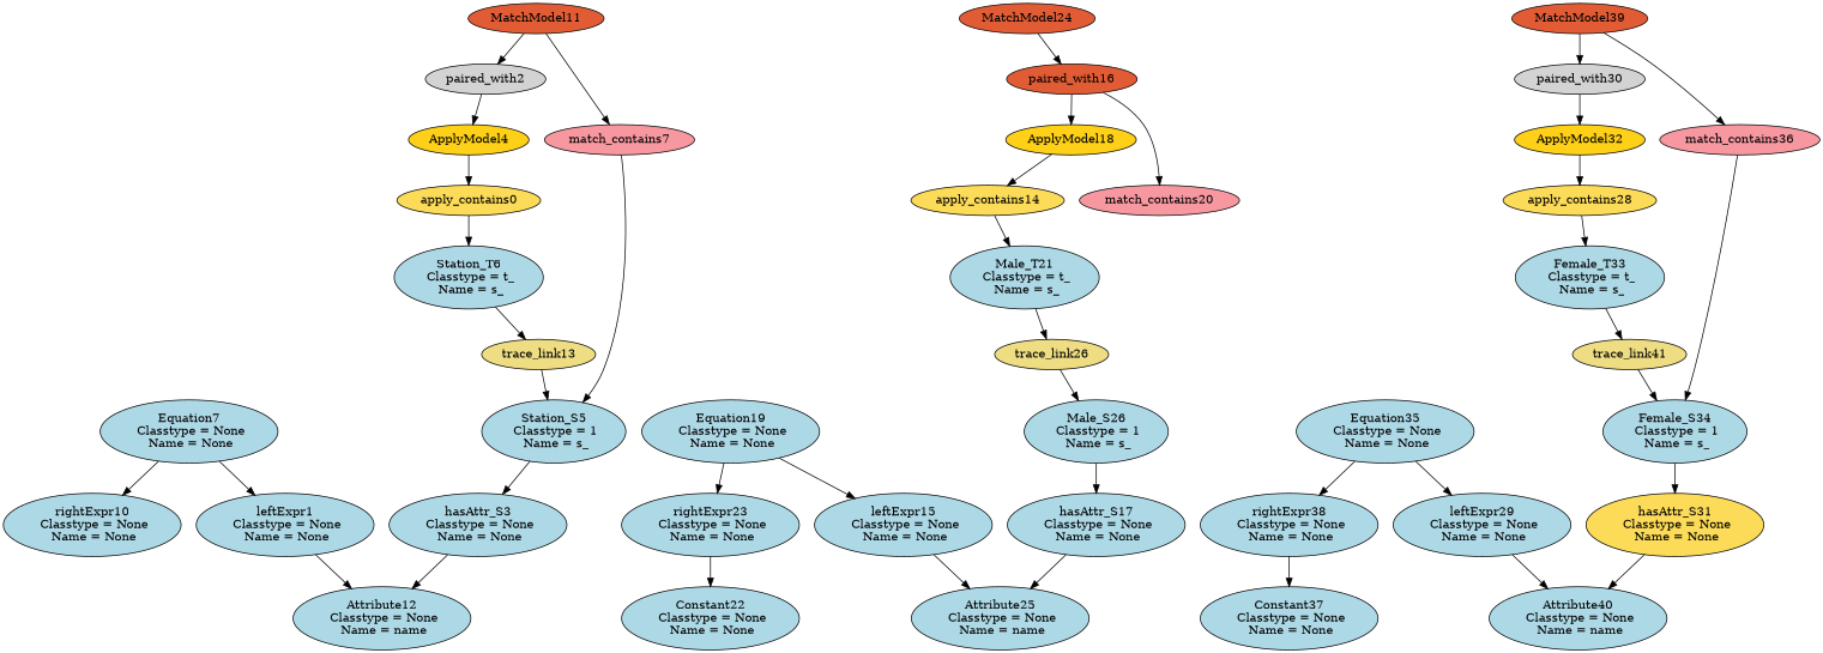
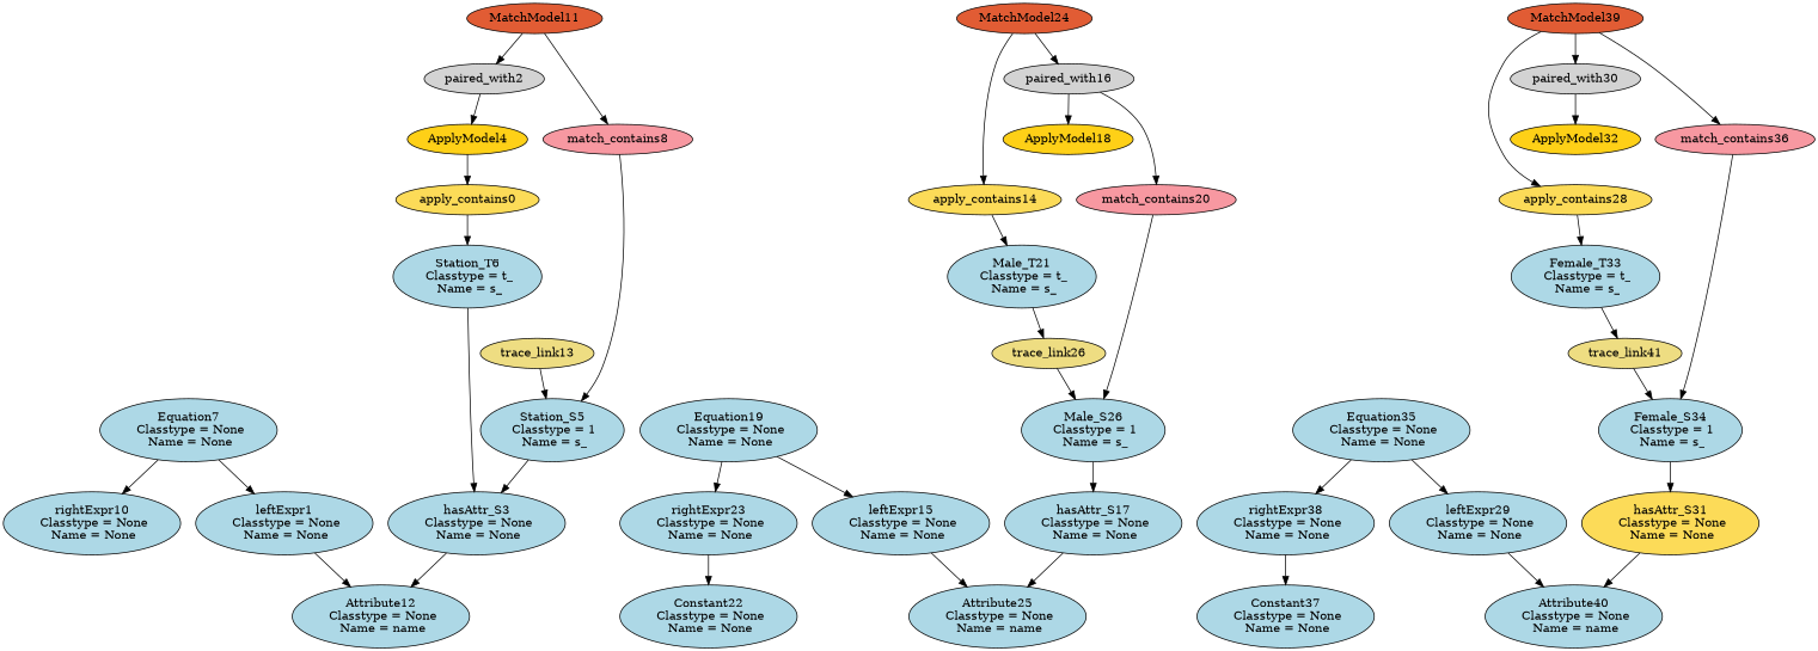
  digraph {
    node [fillcolor=lightblue style=filled]
    apply_contains0 [fillcolor="#FCDB58"]
    "Station_T6\n Classtype = t_\n Name = s_"
    trace_link13 [fillcolor=lightgoldenrod]
    "leftExpr1\n Classtype = None\n Name = None"
    "Attribute12\n Classtype = None\n Name = name"
    paired_with2 [fillcolor=lightgray]
    ApplyModel4 [fillcolor="#FED017"]
    "hasAttr_S3\n Classtype = None\n Name = None"
    "Station_S5\n Classtype = 1\n Name = s_"
    "Equation7\n Classtype = None\n Name = None"
    "rightExpr10\n Classtype = None\n Name = None"
-   match_contains8 [fillcolor="#F798A1" label=match_contains7]
+   match_contains8 [fillcolor="#F798A1"]
    MatchModel11 [fillcolor="#E15C34"]
    apply_contains14 [fillcolor="#FCDB58"]
    "Male_T21\n Classtype = t_\n Name = s_"
    n16 [fillcolor=lightgoldenrod label=trace_link26]
    "leftExpr15\n Classtype = None\n Name = None"
    "Attribute25\n Classtype = None\n Name = name"
-   paired_with16 [fillcolor="#E15C34"]
+   paired_with16 [fillcolor=lightgray]
    ApplyModel18 [fillcolor="#FED017"]
    match_contains20 [fillcolor="#F798A1"]
    "hasAttr_S17\n Classtype = None\n Name = None"
    "Equation19\n Classtype = None\n Name = None"
    "rightExpr23\n Classtype = None\n Name = None"
    "Constant22\n Classtype = None\n Name = None"
    "Male_S26\n Classtype = 1\n Name = s_"
    MatchModel24 [fillcolor="#E15C34"]
    apply_contains28 [fillcolor="#FCDB58"]
    "Female_T33\n Classtype = t_\n Name = s_"
    trace_link41 [fillcolor=lightgoldenrod]
    "leftExpr29\n Classtype = None\n Name = None"
    "Attribute40\n Classtype = None\n Name = name"
    paired_with30 [fillcolor=lightgray]
    ApplyModel32 [fillcolor="#FED017"]
    "hasAttr_S31\n Classtype = None\n Name = None" [fillcolor="#FCDB58"]
    "Female_S34\n Classtype = 1\n Name = s_"
    "Equation35\n Classtype = None\n Name = None"
    "rightExpr38\n Classtype = None\n Name = None"
    "Constant37\n Classtype = None\n Name = None"
    match_contains36 [fillcolor="#F798A1"]
    MatchModel39 [fillcolor="#E15C34"]
    apply_contains0 -> "Station_T6\n Classtype = t_\n Name = s_"
-   "Station_T6\n Classtype = t_\n Name = s_" -> trace_link13
+   "Station_T6\n Classtype = t_\n Name = s_" -> "hasAttr_S3\n Classtype = None\n Name = None"
    trace_link13 -> "Station_S5\n Classtype = 1\n Name = s_"
    "leftExpr1\n Classtype = None\n Name = None" -> "Attribute12\n Classtype = None\n Name = name"
    paired_with2 -> ApplyModel4
    ApplyModel4 -> apply_contains0
    "hasAttr_S3\n Classtype = None\n Name = None" -> "Attribute12\n Classtype = None\n Name = name"
    "Station_S5\n Classtype = 1\n Name = s_" -> "hasAttr_S3\n Classtype = None\n Name = None"
    "Equation7\n Classtype = None\n Name = None" -> "leftExpr1\n Classtype = None\n Name = None"
    "Equation7\n Classtype = None\n Name = None" -> "rightExpr10\n Classtype = None\n Name = None"
    match_contains8 -> "Station_S5\n Classtype = 1\n Name = s_"
    MatchModel11 -> paired_with2
    MatchModel11 -> match_contains8
    apply_contains14 -> "Male_T21\n Classtype = t_\n Name = s_"
    "Male_T21\n Classtype = t_\n Name = s_" -> n16
    n16 -> "Male_S26\n Classtype = 1\n Name = s_"
    "leftExpr15\n Classtype = None\n Name = None" -> "Attribute25\n Classtype = None\n Name = name"
    paired_with16 -> ApplyModel18
    paired_with16 -> match_contains20
-   ApplyModel18 -> apply_contains14
+   MatchModel24 -> apply_contains14
+   match_contains20 -> "Male_S26\n Classtype = 1\n Name = s_"
    "hasAttr_S17\n Classtype = None\n Name = None" -> "Attribute25\n Classtype = None\n Name = name"
    "Equation19\n Classtype = None\n Name = None" -> "leftExpr15\n Classtype = None\n Name = None"
    "Equation19\n Classtype = None\n Name = None" -> "rightExpr23\n Classtype = None\n Name = None"
    "rightExpr23\n Classtype = None\n Name = None" -> "Constant22\n Classtype = None\n Name = None"
    "Male_S26\n Classtype = 1\n Name = s_" -> "hasAttr_S17\n Classtype = None\n Name = None"
    MatchModel24 -> paired_with16
    apply_contains28 -> "Female_T33\n Classtype = t_\n Name = s_"
    "Female_T33\n Classtype = t_\n Name = s_" -> trace_link41
    trace_link41 -> "Female_S34\n Classtype = 1\n Name = s_"
    "leftExpr29\n Classtype = None\n Name = None" -> "Attribute40\n Classtype = None\n Name = name"
    paired_with30 -> ApplyModel32
-   ApplyModel32 -> apply_contains28
+   MatchModel39 -> apply_contains28
    "hasAttr_S31\n Classtype = None\n Name = None" -> "Attribute40\n Classtype = None\n Name = name"
    "Female_S34\n Classtype = 1\n Name = s_" -> "hasAttr_S31\n Classtype = None\n Name = None"
    "Equation35\n Classtype = None\n Name = None" -> "leftExpr29\n Classtype = None\n Name = None"
    "Equation35\n Classtype = None\n Name = None" -> "rightExpr38\n Classtype = None\n Name = None"
    "rightExpr38\n Classtype = None\n Name = None" -> "Constant37\n Classtype = None\n Name = None"
    match_contains36 -> "Female_S34\n Classtype = 1\n Name = s_"
    MatchModel39 -> paired_with30
    MatchModel39 -> match_contains36
  }
